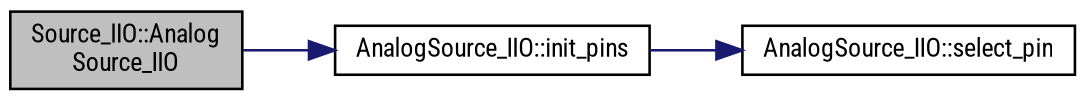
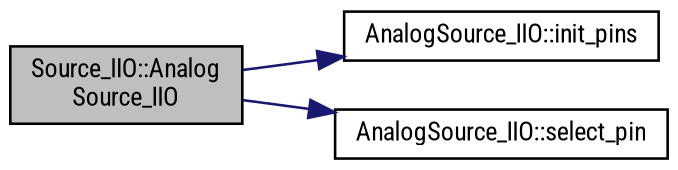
  digraph {
    fontname="Roboto Condensed"
    rankdir=LR
    node [color=black fillcolor=white fontname="Roboto Condensed" fontsize=10 shape=record style=filled]
    edge [color=midnightblue fontname="Roboto Condensed" fontsize=10 labelfontname=Helvetica labelfontsize=10 style=solid]
    n1 [fillcolor=grey75 fontcolor=black height=0.2 label="Source_IIO::Analog\lSource_IIO" width=0.4]
    n2 [height=0.2 label="AnalogSource_IIO::init_pins" width=0.4]
    n3 [height=0.2 label="AnalogSource_IIO::select_pin" width=0.4]
    n1 -> n2
-   n2 -> n3
+   n1 -> n3
  }
